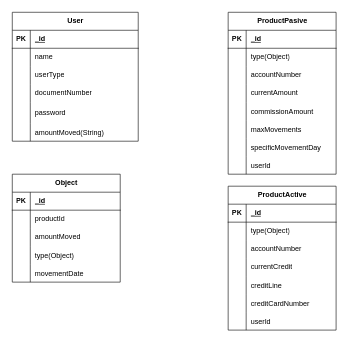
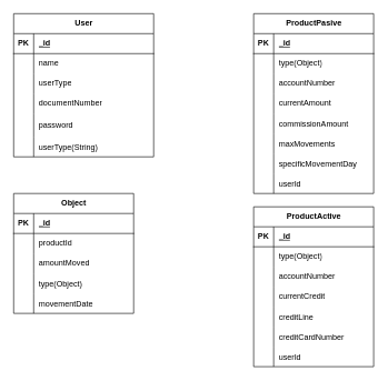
  <mxCell id="0" />
  <mxCell id="1" parent="0" />
  <mxCell id="2" value="ProductPasive" style="shape=table;startSize=30;container=1;collapsible=1;childLayout=tableLayout;fixedRows=1;rowLines=0;fontStyle=1;align=center;resizeLast=1;html=1;" parent="1" vertex="1"><mxGeometry x="380" y="20" width="180" height="270" as="geometry" /></mxCell>
  <mxCell id="3" value="" style="shape=tableRow;horizontal=0;startSize=0;swimlaneHead=0;swimlaneBody=0;fillColor=none;collapsible=0;dropTarget=0;points=[[0,0.5],[1,0.5]];portConstraint=eastwest;top=0;left=0;right=0;bottom=1;" parent="2" vertex="1"><mxGeometry y="30" width="180" height="30" as="geometry" /></mxCell>
  <mxCell id="4" value="PK" style="shape=partialRectangle;connectable=0;fillColor=none;top=0;left=0;bottom=0;right=0;fontStyle=1;overflow=hidden;whiteSpace=wrap;html=1;" parent="3" vertex="1"><mxGeometry width="30" height="30" as="geometry"><mxRectangle width="30" height="30" as="alternateBounds" /></mxGeometry></mxCell>
  <mxCell id="5" value="_id" style="shape=partialRectangle;connectable=0;fillColor=none;top=0;left=0;bottom=0;right=0;align=left;spacingLeft=6;fontStyle=5;overflow=hidden;whiteSpace=wrap;html=1;" parent="3" vertex="1"><mxGeometry x="30" width="150" height="30" as="geometry"><mxRectangle width="150" height="30" as="alternateBounds" /></mxGeometry></mxCell>
  <mxCell id="6" value="" style="shape=tableRow;horizontal=0;startSize=0;swimlaneHead=0;swimlaneBody=0;fillColor=none;collapsible=0;dropTarget=0;points=[[0,0.5],[1,0.5]];portConstraint=eastwest;top=0;left=0;right=0;bottom=0;" parent="2" vertex="1"><mxGeometry y="60" width="180" height="30" as="geometry" /></mxCell>
  <mxCell id="7" value="" style="shape=partialRectangle;connectable=0;fillColor=none;top=0;left=0;bottom=0;right=0;editable=1;overflow=hidden;whiteSpace=wrap;html=1;" parent="6" vertex="1"><mxGeometry width="30" height="30" as="geometry"><mxRectangle width="30" height="30" as="alternateBounds" /></mxGeometry></mxCell>
  <mxCell id="8" value="type(Object)" style="shape=partialRectangle;connectable=0;fillColor=none;top=0;left=0;bottom=0;right=0;align=left;spacingLeft=6;overflow=hidden;whiteSpace=wrap;html=1;" parent="6" vertex="1"><mxGeometry x="30" width="150" height="30" as="geometry"><mxRectangle width="150" height="30" as="alternateBounds" /></mxGeometry></mxCell>
  <mxCell id="9" value="" style="shape=tableRow;horizontal=0;startSize=0;swimlaneHead=0;swimlaneBody=0;fillColor=none;collapsible=0;dropTarget=0;points=[[0,0.5],[1,0.5]];portConstraint=eastwest;top=0;left=0;right=0;bottom=0;" parent="2" vertex="1"><mxGeometry y="90" width="180" height="30" as="geometry" /></mxCell>
  <mxCell id="10" value="" style="shape=partialRectangle;connectable=0;fillColor=none;top=0;left=0;bottom=0;right=0;editable=1;overflow=hidden;whiteSpace=wrap;html=1;" parent="9" vertex="1"><mxGeometry width="30" height="30" as="geometry"><mxRectangle width="30" height="30" as="alternateBounds" /></mxGeometry></mxCell>
  <mxCell id="11" value="accountNumber" style="shape=partialRectangle;connectable=0;fillColor=none;top=0;left=0;bottom=0;right=0;align=left;spacingLeft=6;overflow=hidden;whiteSpace=wrap;html=1;" parent="9" vertex="1"><mxGeometry x="30" width="150" height="30" as="geometry"><mxRectangle width="150" height="30" as="alternateBounds" /></mxGeometry></mxCell>
  <mxCell id="12" value="" style="shape=tableRow;horizontal=0;startSize=0;swimlaneHead=0;swimlaneBody=0;fillColor=none;collapsible=0;dropTarget=0;points=[[0,0.5],[1,0.5]];portConstraint=eastwest;top=0;left=0;right=0;bottom=0;" parent="2" vertex="1"><mxGeometry y="120" width="180" height="30" as="geometry" /></mxCell>
  <mxCell id="13" value="" style="shape=partialRectangle;connectable=0;fillColor=none;top=0;left=0;bottom=0;right=0;editable=1;overflow=hidden;whiteSpace=wrap;html=1;" parent="12" vertex="1"><mxGeometry width="30" height="30" as="geometry"><mxRectangle width="30" height="30" as="alternateBounds" /></mxGeometry></mxCell>
  <mxCell id="14" value="currentAmount" style="shape=partialRectangle;connectable=0;fillColor=none;top=0;left=0;bottom=0;right=0;align=left;spacingLeft=6;overflow=hidden;whiteSpace=wrap;html=1;" parent="12" vertex="1"><mxGeometry x="30" width="150" height="30" as="geometry"><mxRectangle width="150" height="30" as="alternateBounds" /></mxGeometry></mxCell>
  <mxCell id="15" value="" style="shape=tableRow;horizontal=0;startSize=0;swimlaneHead=0;swimlaneBody=0;fillColor=none;collapsible=0;dropTarget=0;points=[[0,0.5],[1,0.5]];portConstraint=eastwest;top=0;left=0;right=0;bottom=0;" parent="2" vertex="1"><mxGeometry y="150" width="180" height="30" as="geometry" /></mxCell>
  <mxCell id="16" value="" style="shape=partialRectangle;connectable=0;fillColor=none;top=0;left=0;bottom=0;right=0;editable=1;overflow=hidden;" parent="15" vertex="1"><mxGeometry width="30" height="30" as="geometry"><mxRectangle width="30" height="30" as="alternateBounds" /></mxGeometry></mxCell>
  <mxCell id="17" value="commissionAmount" style="shape=partialRectangle;connectable=0;fillColor=none;top=0;left=0;bottom=0;right=0;align=left;spacingLeft=6;overflow=hidden;" parent="15" vertex="1"><mxGeometry x="30" width="150" height="30" as="geometry"><mxRectangle width="150" height="30" as="alternateBounds" /></mxGeometry></mxCell>
  <mxCell id="18" value="" style="shape=tableRow;horizontal=0;startSize=0;swimlaneHead=0;swimlaneBody=0;fillColor=none;collapsible=0;dropTarget=0;points=[[0,0.5],[1,0.5]];portConstraint=eastwest;top=0;left=0;right=0;bottom=0;" parent="2" vertex="1"><mxGeometry y="180" width="180" height="30" as="geometry" /></mxCell>
  <mxCell id="19" value="" style="shape=partialRectangle;connectable=0;fillColor=none;top=0;left=0;bottom=0;right=0;editable=1;overflow=hidden;" parent="18" vertex="1"><mxGeometry width="30" height="30" as="geometry"><mxRectangle width="30" height="30" as="alternateBounds" /></mxGeometry></mxCell>
  <mxCell id="20" value="maxMovements" style="shape=partialRectangle;connectable=0;fillColor=none;top=0;left=0;bottom=0;right=0;align=left;spacingLeft=6;overflow=hidden;" parent="18" vertex="1"><mxGeometry x="30" width="150" height="30" as="geometry"><mxRectangle width="150" height="30" as="alternateBounds" /></mxGeometry></mxCell>
  <mxCell id="21" value="" style="shape=tableRow;horizontal=0;startSize=0;swimlaneHead=0;swimlaneBody=0;fillColor=none;collapsible=0;dropTarget=0;points=[[0,0.5],[1,0.5]];portConstraint=eastwest;top=0;left=0;right=0;bottom=0;" parent="2" vertex="1"><mxGeometry y="210" width="180" height="30" as="geometry" /></mxCell>
  <mxCell id="22" value="" style="shape=partialRectangle;connectable=0;fillColor=none;top=0;left=0;bottom=0;right=0;editable=1;overflow=hidden;" parent="21" vertex="1"><mxGeometry width="30" height="30" as="geometry"><mxRectangle width="30" height="30" as="alternateBounds" /></mxGeometry></mxCell>
  <mxCell id="23" value="specificMovementDay" style="shape=partialRectangle;connectable=0;fillColor=none;top=0;left=0;bottom=0;right=0;align=left;spacingLeft=6;overflow=hidden;" parent="21" vertex="1"><mxGeometry x="30" width="150" height="30" as="geometry"><mxRectangle width="150" height="30" as="alternateBounds" /></mxGeometry></mxCell>
  <mxCell id="24" value="" style="shape=tableRow;horizontal=0;startSize=0;swimlaneHead=0;swimlaneBody=0;fillColor=none;collapsible=0;dropTarget=0;points=[[0,0.5],[1,0.5]];portConstraint=eastwest;top=0;left=0;right=0;bottom=0;" parent="2" vertex="1"><mxGeometry y="240" width="180" height="30" as="geometry" /></mxCell>
  <mxCell id="25" value="" style="shape=partialRectangle;connectable=0;fillColor=none;top=0;left=0;bottom=0;right=0;editable=1;overflow=hidden;" parent="24" vertex="1"><mxGeometry width="30" height="30" as="geometry"><mxRectangle width="30" height="30" as="alternateBounds" /></mxGeometry></mxCell>
  <mxCell id="26" value="userId" style="shape=partialRectangle;connectable=0;fillColor=none;top=0;left=0;bottom=0;right=0;align=left;spacingLeft=6;overflow=hidden;" parent="24" vertex="1"><mxGeometry x="30" width="150" height="30" as="geometry"><mxRectangle width="150" height="30" as="alternateBounds" /></mxGeometry></mxCell>
  <mxCell id="27" value="ProductActive" style="shape=table;startSize=30;container=1;collapsible=1;childLayout=tableLayout;fixedRows=1;rowLines=0;fontStyle=1;align=center;resizeLast=1;html=1;" parent="1" vertex="1"><mxGeometry x="380" y="310" width="180" height="240" as="geometry" /></mxCell>
  <mxCell id="28" value="" style="shape=tableRow;horizontal=0;startSize=0;swimlaneHead=0;swimlaneBody=0;fillColor=none;collapsible=0;dropTarget=0;points=[[0,0.5],[1,0.5]];portConstraint=eastwest;top=0;left=0;right=0;bottom=1;" parent="27" vertex="1"><mxGeometry y="30" width="180" height="30" as="geometry" /></mxCell>
  <mxCell id="29" value="PK" style="shape=partialRectangle;connectable=0;fillColor=none;top=0;left=0;bottom=0;right=0;fontStyle=1;overflow=hidden;whiteSpace=wrap;html=1;" parent="28" vertex="1"><mxGeometry width="30" height="30" as="geometry"><mxRectangle width="30" height="30" as="alternateBounds" /></mxGeometry></mxCell>
  <mxCell id="30" value="_id" style="shape=partialRectangle;connectable=0;fillColor=none;top=0;left=0;bottom=0;right=0;align=left;spacingLeft=6;fontStyle=5;overflow=hidden;whiteSpace=wrap;html=1;" parent="28" vertex="1"><mxGeometry x="30" width="150" height="30" as="geometry"><mxRectangle width="150" height="30" as="alternateBounds" /></mxGeometry></mxCell>
  <mxCell id="31" value="" style="shape=tableRow;horizontal=0;startSize=0;swimlaneHead=0;swimlaneBody=0;fillColor=none;collapsible=0;dropTarget=0;points=[[0,0.5],[1,0.5]];portConstraint=eastwest;top=0;left=0;right=0;bottom=0;" parent="27" vertex="1"><mxGeometry y="60" width="180" height="30" as="geometry" /></mxCell>
  <mxCell id="32" value="" style="shape=partialRectangle;connectable=0;fillColor=none;top=0;left=0;bottom=0;right=0;editable=1;overflow=hidden;whiteSpace=wrap;html=1;" parent="31" vertex="1"><mxGeometry width="30" height="30" as="geometry"><mxRectangle width="30" height="30" as="alternateBounds" /></mxGeometry></mxCell>
  <mxCell id="33" value="type(Object)" style="shape=partialRectangle;connectable=0;fillColor=none;top=0;left=0;bottom=0;right=0;align=left;spacingLeft=6;overflow=hidden;whiteSpace=wrap;html=1;" parent="31" vertex="1"><mxGeometry x="30" width="150" height="30" as="geometry"><mxRectangle width="150" height="30" as="alternateBounds" /></mxGeometry></mxCell>
  <mxCell id="34" value="" style="shape=tableRow;horizontal=0;startSize=0;swimlaneHead=0;swimlaneBody=0;fillColor=none;collapsible=0;dropTarget=0;points=[[0,0.5],[1,0.5]];portConstraint=eastwest;top=0;left=0;right=0;bottom=0;" parent="27" vertex="1"><mxGeometry y="90" width="180" height="30" as="geometry" /></mxCell>
  <mxCell id="35" value="" style="shape=partialRectangle;connectable=0;fillColor=none;top=0;left=0;bottom=0;right=0;editable=1;overflow=hidden;whiteSpace=wrap;html=1;" parent="34" vertex="1"><mxGeometry width="30" height="30" as="geometry"><mxRectangle width="30" height="30" as="alternateBounds" /></mxGeometry></mxCell>
  <mxCell id="36" value="accountNumber" style="shape=partialRectangle;connectable=0;fillColor=none;top=0;left=0;bottom=0;right=0;align=left;spacingLeft=6;overflow=hidden;whiteSpace=wrap;html=1;" parent="34" vertex="1"><mxGeometry x="30" width="150" height="30" as="geometry"><mxRectangle width="150" height="30" as="alternateBounds" /></mxGeometry></mxCell>
  <mxCell id="37" value="" style="shape=tableRow;horizontal=0;startSize=0;swimlaneHead=0;swimlaneBody=0;fillColor=none;collapsible=0;dropTarget=0;points=[[0,0.5],[1,0.5]];portConstraint=eastwest;top=0;left=0;right=0;bottom=0;" parent="27" vertex="1"><mxGeometry y="120" width="180" height="30" as="geometry" /></mxCell>
  <mxCell id="38" value="" style="shape=partialRectangle;connectable=0;fillColor=none;top=0;left=0;bottom=0;right=0;editable=1;overflow=hidden;whiteSpace=wrap;html=1;" parent="37" vertex="1"><mxGeometry width="30" height="30" as="geometry"><mxRectangle width="30" height="30" as="alternateBounds" /></mxGeometry></mxCell>
  <mxCell id="39" value="currentCredit" style="shape=partialRectangle;connectable=0;fillColor=none;top=0;left=0;bottom=0;right=0;align=left;spacingLeft=6;overflow=hidden;whiteSpace=wrap;html=1;" parent="37" vertex="1"><mxGeometry x="30" width="150" height="30" as="geometry"><mxRectangle width="150" height="30" as="alternateBounds" /></mxGeometry></mxCell>
  <mxCell id="40" value="" style="shape=tableRow;horizontal=0;startSize=0;swimlaneHead=0;swimlaneBody=0;fillColor=none;collapsible=0;dropTarget=0;points=[[0,0.5],[1,0.5]];portConstraint=eastwest;top=0;left=0;right=0;bottom=0;" parent="27" vertex="1"><mxGeometry y="150" width="180" height="30" as="geometry" /></mxCell>
  <mxCell id="41" value="" style="shape=partialRectangle;connectable=0;fillColor=none;top=0;left=0;bottom=0;right=0;editable=1;overflow=hidden;" parent="40" vertex="1"><mxGeometry width="30" height="30" as="geometry"><mxRectangle width="30" height="30" as="alternateBounds" /></mxGeometry></mxCell>
  <mxCell id="42" value="creditLine" style="shape=partialRectangle;connectable=0;fillColor=none;top=0;left=0;bottom=0;right=0;align=left;spacingLeft=6;overflow=hidden;" parent="40" vertex="1"><mxGeometry x="30" width="150" height="30" as="geometry"><mxRectangle width="150" height="30" as="alternateBounds" /></mxGeometry></mxCell>
  <mxCell id="43" value="" style="shape=tableRow;horizontal=0;startSize=0;swimlaneHead=0;swimlaneBody=0;fillColor=none;collapsible=0;dropTarget=0;points=[[0,0.5],[1,0.5]];portConstraint=eastwest;top=0;left=0;right=0;bottom=0;" parent="27" vertex="1"><mxGeometry y="180" width="180" height="30" as="geometry" /></mxCell>
  <mxCell id="44" value="" style="shape=partialRectangle;connectable=0;fillColor=none;top=0;left=0;bottom=0;right=0;editable=1;overflow=hidden;" parent="43" vertex="1"><mxGeometry width="30" height="30" as="geometry"><mxRectangle width="30" height="30" as="alternateBounds" /></mxGeometry></mxCell>
  <mxCell id="45" value="creditCardNumber" style="shape=partialRectangle;connectable=0;fillColor=none;top=0;left=0;bottom=0;right=0;align=left;spacingLeft=6;overflow=hidden;" parent="43" vertex="1"><mxGeometry x="30" width="150" height="30" as="geometry"><mxRectangle width="150" height="30" as="alternateBounds" /></mxGeometry></mxCell>
  <mxCell id="46" value="" style="shape=tableRow;horizontal=0;startSize=0;swimlaneHead=0;swimlaneBody=0;fillColor=none;collapsible=0;dropTarget=0;points=[[0,0.5],[1,0.5]];portConstraint=eastwest;top=0;left=0;right=0;bottom=0;" parent="27" vertex="1"><mxGeometry y="210" width="180" height="30" as="geometry" /></mxCell>
  <mxCell id="47" value="" style="shape=partialRectangle;connectable=0;fillColor=none;top=0;left=0;bottom=0;right=0;editable=1;overflow=hidden;" parent="46" vertex="1"><mxGeometry width="30" height="30" as="geometry"><mxRectangle width="30" height="30" as="alternateBounds" /></mxGeometry></mxCell>
  <mxCell id="48" value="userId" style="shape=partialRectangle;connectable=0;fillColor=none;top=0;left=0;bottom=0;right=0;align=left;spacingLeft=6;overflow=hidden;" parent="46" vertex="1"><mxGeometry x="30" width="150" height="30" as="geometry"><mxRectangle width="150" height="30" as="alternateBounds" /></mxGeometry></mxCell>
  <mxCell id="49" value="User" style="shape=table;startSize=30;container=1;collapsible=1;childLayout=tableLayout;fixedRows=1;rowLines=0;fontStyle=1;align=center;resizeLast=1;html=1;" parent="1" vertex="1"><mxGeometry x="20" y="20" width="210" height="215" as="geometry"><mxRectangle x="40" y="40" width="90" height="30" as="alternateBounds" /></mxGeometry></mxCell>
  <mxCell id="50" value="" style="shape=tableRow;horizontal=0;startSize=0;swimlaneHead=0;swimlaneBody=0;fillColor=none;collapsible=0;dropTarget=0;points=[[0,0.5],[1,0.5]];portConstraint=eastwest;top=0;left=0;right=0;bottom=1;" parent="49" vertex="1"><mxGeometry y="30" width="210" height="30" as="geometry" /></mxCell>
  <mxCell id="51" value="PK" style="shape=partialRectangle;connectable=0;fillColor=none;top=0;left=0;bottom=0;right=0;fontStyle=1;overflow=hidden;whiteSpace=wrap;html=1;" parent="50" vertex="1"><mxGeometry width="30" height="30" as="geometry"><mxRectangle width="30" height="30" as="alternateBounds" /></mxGeometry></mxCell>
  <mxCell id="52" value="_id" style="shape=partialRectangle;connectable=0;fillColor=none;top=0;left=0;bottom=0;right=0;align=left;spacingLeft=6;fontStyle=5;overflow=hidden;whiteSpace=wrap;html=1;" parent="50" vertex="1"><mxGeometry x="30" width="180" height="30" as="geometry"><mxRectangle width="180" height="30" as="alternateBounds" /></mxGeometry></mxCell>
  <mxCell id="53" value="" style="shape=tableRow;horizontal=0;startSize=0;swimlaneHead=0;swimlaneBody=0;fillColor=none;collapsible=0;dropTarget=0;points=[[0,0.5],[1,0.5]];portConstraint=eastwest;top=0;left=0;right=0;bottom=0;" parent="49" vertex="1"><mxGeometry y="60" width="210" height="30" as="geometry" /></mxCell>
  <mxCell id="54" value="" style="shape=partialRectangle;connectable=0;fillColor=none;top=0;left=0;bottom=0;right=0;editable=1;overflow=hidden;whiteSpace=wrap;html=1;" parent="53" vertex="1"><mxGeometry width="30" height="30" as="geometry"><mxRectangle width="30" height="30" as="alternateBounds" /></mxGeometry></mxCell>
  <mxCell id="55" value="name" style="shape=partialRectangle;connectable=0;fillColor=none;top=0;left=0;bottom=0;right=0;align=left;spacingLeft=6;overflow=hidden;whiteSpace=wrap;html=1;" parent="53" vertex="1"><mxGeometry x="30" width="180" height="30" as="geometry"><mxRectangle width="180" height="30" as="alternateBounds" /></mxGeometry></mxCell>
  <mxCell id="56" value="" style="shape=tableRow;horizontal=0;startSize=0;swimlaneHead=0;swimlaneBody=0;fillColor=none;collapsible=0;dropTarget=0;points=[[0,0.5],[1,0.5]];portConstraint=eastwest;top=0;left=0;right=0;bottom=0;" parent="49" vertex="1"><mxGeometry y="90" width="210" height="30" as="geometry" /></mxCell>
  <mxCell id="57" value="" style="shape=partialRectangle;connectable=0;fillColor=none;top=0;left=0;bottom=0;right=0;editable=1;overflow=hidden;whiteSpace=wrap;html=1;" parent="56" vertex="1"><mxGeometry width="30" height="30" as="geometry"><mxRectangle width="30" height="30" as="alternateBounds" /></mxGeometry></mxCell>
  <mxCell id="58" value="userType" style="shape=partialRectangle;connectable=0;fillColor=none;top=0;left=0;bottom=0;right=0;align=left;spacingLeft=6;overflow=hidden;whiteSpace=wrap;html=1;" parent="56" vertex="1"><mxGeometry x="30" width="180" height="30" as="geometry"><mxRectangle width="180" height="30" as="alternateBounds" /></mxGeometry></mxCell>
  <mxCell id="59" value="" style="shape=tableRow;horizontal=0;startSize=0;swimlaneHead=0;swimlaneBody=0;fillColor=none;collapsible=0;dropTarget=0;points=[[0,0.5],[1,0.5]];portConstraint=eastwest;top=0;left=0;right=0;bottom=0;" parent="49" vertex="1"><mxGeometry y="120" width="210" height="30" as="geometry" /></mxCell>
  <mxCell id="60" value="" style="shape=partialRectangle;connectable=0;fillColor=none;top=0;left=0;bottom=0;right=0;editable=1;overflow=hidden;whiteSpace=wrap;html=1;" parent="59" vertex="1"><mxGeometry width="30" height="30" as="geometry"><mxRectangle width="30" height="30" as="alternateBounds" /></mxGeometry></mxCell>
  <mxCell id="61" value="documentNumber" style="shape=partialRectangle;connectable=0;fillColor=none;top=0;left=0;bottom=0;right=0;align=left;spacingLeft=6;overflow=hidden;whiteSpace=wrap;html=1;" parent="59" vertex="1"><mxGeometry x="30" width="180" height="30" as="geometry"><mxRectangle width="180" height="30" as="alternateBounds" /></mxGeometry></mxCell>
  <mxCell id="62" value="" style="shape=tableRow;horizontal=0;startSize=0;swimlaneHead=0;swimlaneBody=0;fillColor=none;collapsible=0;dropTarget=0;points=[[0,0.5],[1,0.5]];portConstraint=eastwest;top=0;left=0;right=0;bottom=0;" parent="49" vertex="1"><mxGeometry y="150" width="210" height="35" as="geometry" /></mxCell>
  <mxCell id="63" value="" style="shape=partialRectangle;connectable=0;fillColor=none;top=0;left=0;bottom=0;right=0;editable=1;overflow=hidden;" parent="62" vertex="1"><mxGeometry width="30" height="35" as="geometry"><mxRectangle width="30" height="35" as="alternateBounds" /></mxGeometry></mxCell>
  <mxCell id="64" value="password" style="shape=partialRectangle;connectable=0;fillColor=none;top=0;left=0;bottom=0;right=0;align=left;spacingLeft=6;overflow=hidden;" parent="62" vertex="1"><mxGeometry x="30" width="180" height="35" as="geometry"><mxRectangle width="180" height="35" as="alternateBounds" /></mxGeometry></mxCell>
  <mxCell id="65" value="" style="shape=tableRow;horizontal=0;startSize=0;swimlaneHead=0;swimlaneBody=0;fillColor=none;collapsible=0;dropTarget=0;points=[[0,0.5],[1,0.5]];portConstraint=eastwest;top=0;left=0;right=0;bottom=0;" parent="49" vertex="1"><mxGeometry y="185" width="210" height="30" as="geometry" /></mxCell>
  <mxCell id="66" value="" style="shape=partialRectangle;connectable=0;fillColor=none;top=0;left=0;bottom=0;right=0;editable=1;overflow=hidden;" parent="65" vertex="1"><mxGeometry width="30" height="30" as="geometry"><mxRectangle width="30" height="30" as="alternateBounds" /></mxGeometry></mxCell>
- <mxCell id="67" value="amountMoved(String)" style="shape=partialRectangle;connectable=0;fillColor=none;top=0;left=0;bottom=0;right=0;align=left;spacingLeft=6;overflow=hidden;" parent="65" vertex="1"><mxGeometry x="30" width="180" height="30" as="geometry"><mxRectangle width="180" height="30" as="alternateBounds" /></mxGeometry></mxCell>
+ <mxCell id="67" value="userType(String)" style="shape=partialRectangle;connectable=0;fillColor=none;top=0;left=0;bottom=0;right=0;align=left;spacingLeft=6;overflow=hidden;" parent="65" vertex="1"><mxGeometry x="30" width="180" height="30" as="geometry"><mxRectangle width="180" height="30" as="alternateBounds" /></mxGeometry></mxCell>
  <mxCell id="68" value="Object" style="shape=table;startSize=30;container=1;collapsible=1;childLayout=tableLayout;fixedRows=1;rowLines=0;fontStyle=1;align=center;resizeLast=1;html=1;" parent="1" vertex="1"><mxGeometry x="20" y="290" width="180" height="180" as="geometry" /></mxCell>
  <mxCell id="69" value="" style="shape=tableRow;horizontal=0;startSize=0;swimlaneHead=0;swimlaneBody=0;fillColor=none;collapsible=0;dropTarget=0;points=[[0,0.5],[1,0.5]];portConstraint=eastwest;top=0;left=0;right=0;bottom=1;" parent="68" vertex="1"><mxGeometry y="30" width="180" height="30" as="geometry" /></mxCell>
  <mxCell id="70" value="PK" style="shape=partialRectangle;connectable=0;fillColor=none;top=0;left=0;bottom=0;right=0;fontStyle=1;overflow=hidden;whiteSpace=wrap;html=1;" parent="69" vertex="1"><mxGeometry width="30" height="30" as="geometry"><mxRectangle width="30" height="30" as="alternateBounds" /></mxGeometry></mxCell>
  <mxCell id="71" value="_id" style="shape=partialRectangle;connectable=0;fillColor=none;top=0;left=0;bottom=0;right=0;align=left;spacingLeft=6;fontStyle=5;overflow=hidden;whiteSpace=wrap;html=1;" parent="69" vertex="1"><mxGeometry x="30" width="150" height="30" as="geometry"><mxRectangle width="150" height="30" as="alternateBounds" /></mxGeometry></mxCell>
  <mxCell id="72" value="" style="shape=tableRow;horizontal=0;startSize=0;swimlaneHead=0;swimlaneBody=0;fillColor=none;collapsible=0;dropTarget=0;points=[[0,0.5],[1,0.5]];portConstraint=eastwest;top=0;left=0;right=0;bottom=0;" parent="68" vertex="1"><mxGeometry y="60" width="180" height="30" as="geometry" /></mxCell>
  <mxCell id="73" value="" style="shape=partialRectangle;connectable=0;fillColor=none;top=0;left=0;bottom=0;right=0;editable=1;overflow=hidden;whiteSpace=wrap;html=1;" parent="72" vertex="1"><mxGeometry width="30" height="30" as="geometry"><mxRectangle width="30" height="30" as="alternateBounds" /></mxGeometry></mxCell>
  <mxCell id="74" value="productId" style="shape=partialRectangle;connectable=0;fillColor=none;top=0;left=0;bottom=0;right=0;align=left;spacingLeft=6;overflow=hidden;whiteSpace=wrap;html=1;" parent="72" vertex="1"><mxGeometry x="30" width="150" height="30" as="geometry"><mxRectangle width="150" height="30" as="alternateBounds" /></mxGeometry></mxCell>
  <mxCell id="75" value="" style="shape=tableRow;horizontal=0;startSize=0;swimlaneHead=0;swimlaneBody=0;fillColor=none;collapsible=0;dropTarget=0;points=[[0,0.5],[1,0.5]];portConstraint=eastwest;top=0;left=0;right=0;bottom=0;" parent="68" vertex="1"><mxGeometry y="90" width="180" height="30" as="geometry" /></mxCell>
  <mxCell id="76" value="" style="shape=partialRectangle;connectable=0;fillColor=none;top=0;left=0;bottom=0;right=0;editable=1;overflow=hidden;whiteSpace=wrap;html=1;" parent="75" vertex="1"><mxGeometry width="30" height="30" as="geometry"><mxRectangle width="30" height="30" as="alternateBounds" /></mxGeometry></mxCell>
  <mxCell id="77" value="amountMoved" style="shape=partialRectangle;connectable=0;fillColor=none;top=0;left=0;bottom=0;right=0;align=left;spacingLeft=6;overflow=hidden;whiteSpace=wrap;html=1;" parent="75" vertex="1"><mxGeometry x="30" width="150" height="30" as="geometry"><mxRectangle width="150" height="30" as="alternateBounds" /></mxGeometry></mxCell>
  <mxCell id="78" value="" style="shape=tableRow;horizontal=0;startSize=0;swimlaneHead=0;swimlaneBody=0;fillColor=none;collapsible=0;dropTarget=0;points=[[0,0.5],[1,0.5]];portConstraint=eastwest;top=0;left=0;right=0;bottom=0;" parent="68" vertex="1"><mxGeometry y="120" width="180" height="30" as="geometry" /></mxCell>
  <mxCell id="79" value="" style="shape=partialRectangle;connectable=0;fillColor=none;top=0;left=0;bottom=0;right=0;editable=1;overflow=hidden;" parent="78" vertex="1"><mxGeometry width="30" height="30" as="geometry"><mxRectangle width="30" height="30" as="alternateBounds" /></mxGeometry></mxCell>
  <mxCell id="80" value="type(Object)" style="shape=partialRectangle;connectable=0;fillColor=none;top=0;left=0;bottom=0;right=0;align=left;spacingLeft=6;overflow=hidden;" parent="78" vertex="1"><mxGeometry x="30" width="150" height="30" as="geometry"><mxRectangle width="150" height="30" as="alternateBounds" /></mxGeometry></mxCell>
  <mxCell id="81" value="" style="shape=tableRow;horizontal=0;startSize=0;swimlaneHead=0;swimlaneBody=0;fillColor=none;collapsible=0;dropTarget=0;points=[[0,0.5],[1,0.5]];portConstraint=eastwest;top=0;left=0;right=0;bottom=0;" parent="68" vertex="1"><mxGeometry y="150" width="180" height="30" as="geometry" /></mxCell>
  <mxCell id="82" value="" style="shape=partialRectangle;connectable=0;fillColor=none;top=0;left=0;bottom=0;right=0;editable=1;overflow=hidden;" parent="81" vertex="1"><mxGeometry width="30" height="30" as="geometry"><mxRectangle width="30" height="30" as="alternateBounds" /></mxGeometry></mxCell>
  <mxCell id="83" value="movementDate" style="shape=partialRectangle;connectable=0;fillColor=none;top=0;left=0;bottom=0;right=0;align=left;spacingLeft=6;overflow=hidden;" parent="81" vertex="1"><mxGeometry x="30" width="150" height="30" as="geometry"><mxRectangle width="150" height="30" as="alternateBounds" /></mxGeometry></mxCell>
